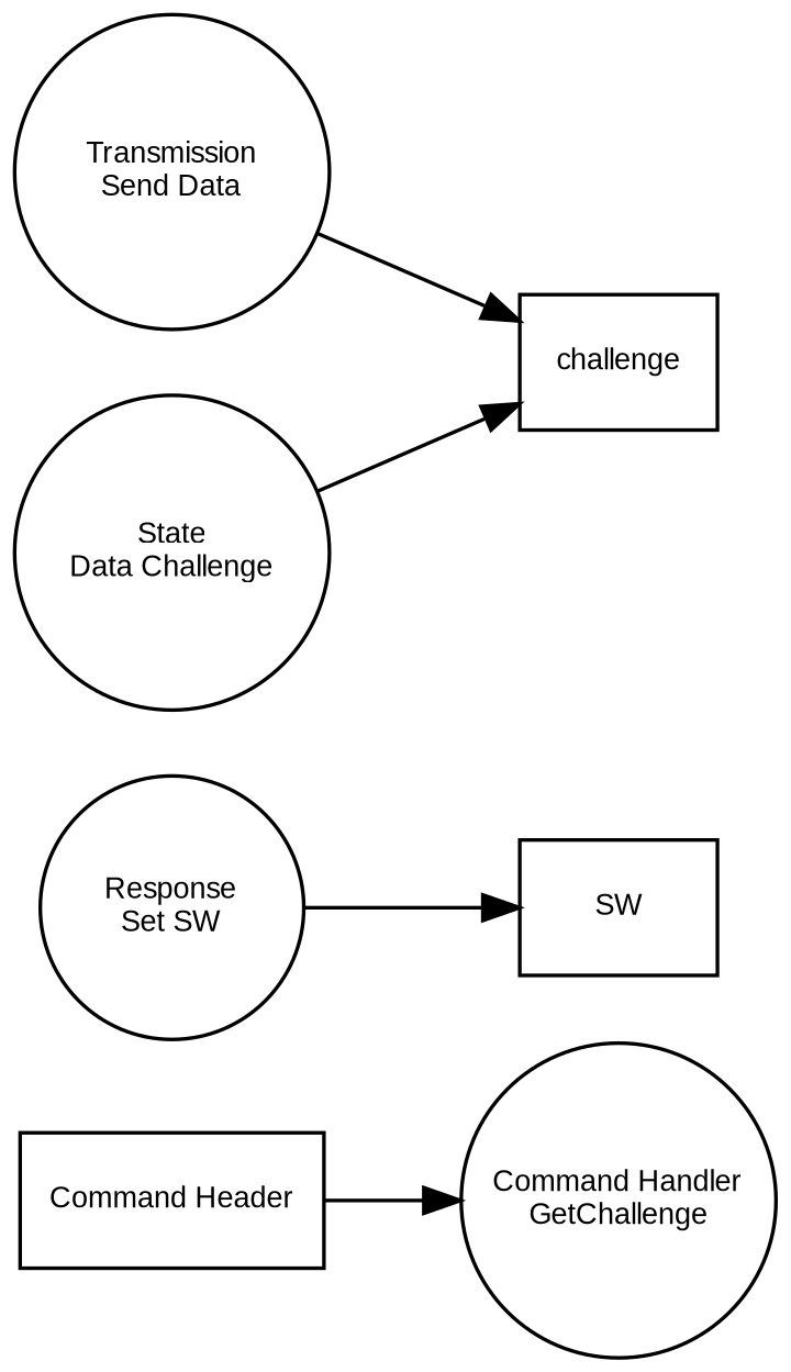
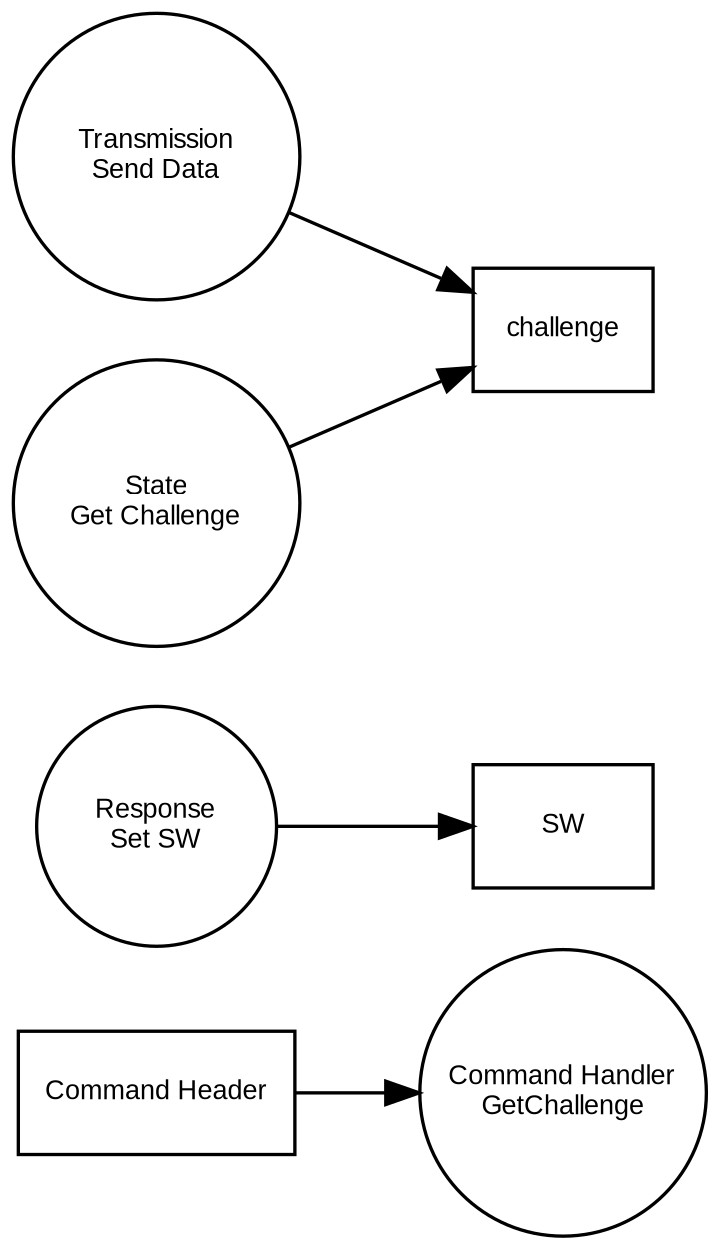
  digraph {
    fontname="Liberation Sans"
    rankdir=LR
    node [fontname="Liberation Sans" fontsize=8 shape=circle fixedsize=true]
    edge [fontcolor=Red fontname="Liberation Sans" fontsize=8]
    n1 [label="Command Header" shape=record fixedsize=""]
    n2 [label="Command Handler\nGetChallenge" width=1.2]
    n3 [label="Response\nSet SW" width=1]
    n4 [label=SW shape=record fixedsize=""]
    n5 [label="Transmission\nSend Data" width=1.2]
    n6 [label=challenge shape=record fixedsize=""]
-   n7 [label="State\nData Challenge" width=1.2]
+   n7 [label="State\nGet Challenge" width=1.2]
    n1 -> n2
    n3 -> n4
    n5 -> n6
    n7 -> n6
  }
